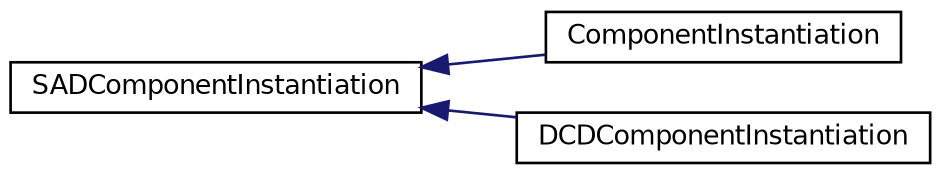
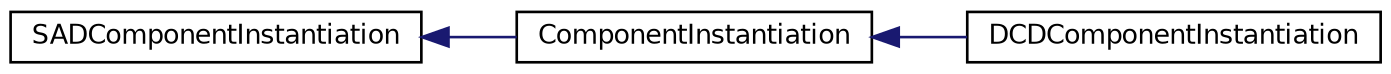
  digraph {
    rankdir=LR
    node [color=black fillcolor=white fontname=Helvetica fontsize=10 shape=record style=filled]
    edge [color=midnightblue dir=back fontname=Helvetica fontsize=10 labelfontname=Helvetica labelfontsize=10 style=solid]
    n1 [height=0.2 label=ComponentInstantiation width=0.4]
    n2 [height=0.2 label=DCDComponentInstantiation width=0.4]
    n3 [height=0.2 label=SADComponentInstantiation width=0.4]
-   n3 -> n2
+   n1 -> n2
    n3 -> n1
  }
